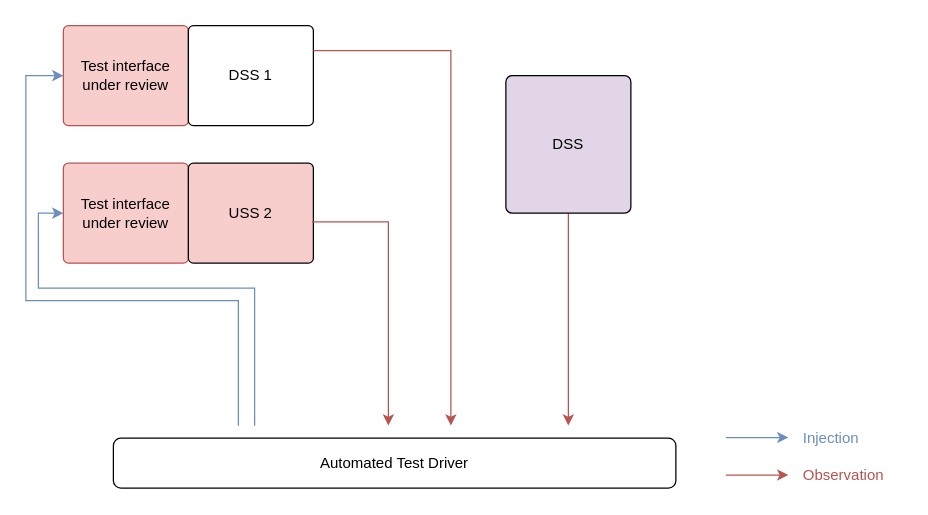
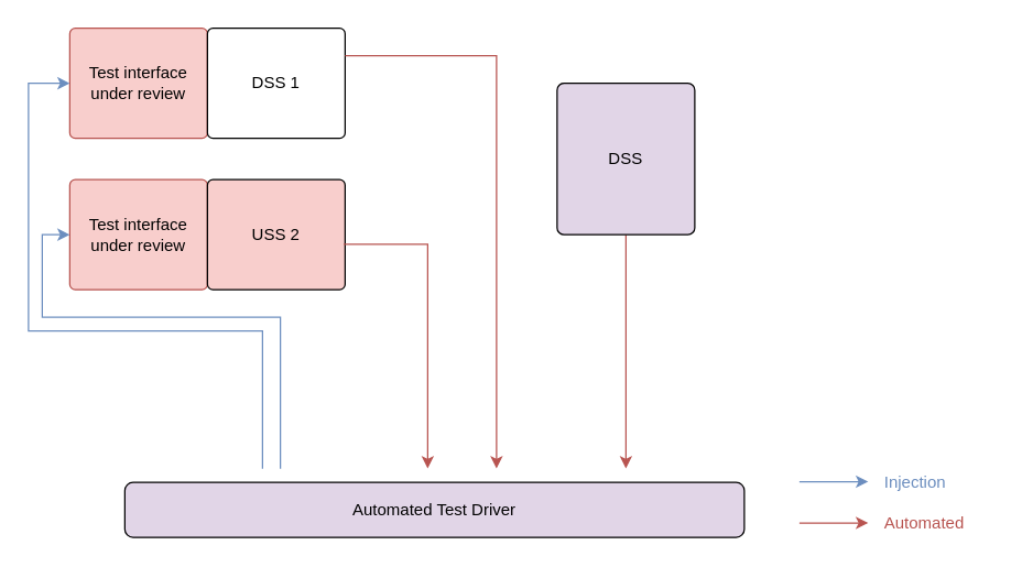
  <mxCell id="0" />
  <mxCell id="1" parent="0" />
  <mxCell id="2" value="Test interface under review" style="rounded=1;whiteSpace=wrap;html=1;sketch=0;arcSize=5;fillColor=#f8cecc;strokeColor=#b85450;" parent="1" vertex="1"><mxGeometry x="50" y="20" width="100" height="80" as="geometry" /></mxCell>
  <mxCell id="3" value="DSS 1" style="rounded=1;whiteSpace=wrap;html=1;sketch=0;arcSize=5;" parent="1" vertex="1"><mxGeometry x="150" y="20" width="100" height="80" as="geometry" /></mxCell>
  <mxCell id="4" style="edgeStyle=orthogonalEdgeStyle;rounded=0;orthogonalLoop=1;jettySize=auto;html=1;entryX=0;entryY=0.5;entryDx=0;entryDy=0;fillColor=#dae8fc;strokeColor=#6c8ebf;" parent="1" target="2" edge="1"><mxGeometry relative="1" as="geometry"><mxPoint x="190" y="340" as="sourcePoint" /><Array as="points"><mxPoint x="190" y="340" /><mxPoint x="190" y="240" /><mxPoint x="20" y="240" /><mxPoint x="20" y="60" /></Array></mxGeometry></mxCell>
  <mxCell id="5" value="Test interface under review" style="rounded=1;whiteSpace=wrap;html=1;sketch=0;arcSize=5;fillColor=#f8cecc;strokeColor=#b85450;" parent="1" vertex="1"><mxGeometry x="50" y="130" width="100" height="80" as="geometry" /></mxCell>
  <mxCell id="6" value="USS 2" style="rounded=1;whiteSpace=wrap;html=1;sketch=0;arcSize=5;fillColor=#f8cecc;" parent="1" vertex="1"><mxGeometry x="150" y="130" width="100" height="80" as="geometry" /></mxCell>
  <mxCell id="7" style="edgeStyle=orthogonalEdgeStyle;rounded=0;orthogonalLoop=1;jettySize=auto;html=1;entryX=0.5;entryY=1;entryDx=0;entryDy=0;fillColor=#f8cecc;strokeColor=#b85450;startArrow=classic;startFill=1;endArrow=none;endFill=0;" edge="1" parent="1" target="10"><mxGeometry relative="1" as="geometry"><mxPoint x="454" y="340" as="sourcePoint" /><Array as="points"><mxPoint x="454" y="270" /><mxPoint x="454" y="270" /></Array></mxGeometry></mxCell>
  <mxCell id="8" style="edgeStyle=orthogonalEdgeStyle;rounded=0;orthogonalLoop=1;jettySize=auto;html=1;entryX=0.99;entryY=0.588;entryDx=0;entryDy=0;fillColor=#f8cecc;strokeColor=#b85450;startArrow=classic;startFill=1;endArrow=none;endFill=0;entryPerimeter=0;" edge="1" parent="1" target="6"><mxGeometry relative="1" as="geometry"><mxPoint x="310" y="340" as="sourcePoint" /><Array as="points"><mxPoint x="310" y="177" /></Array></mxGeometry></mxCell>
  <mxCell id="9" style="edgeStyle=orthogonalEdgeStyle;rounded=0;orthogonalLoop=1;jettySize=auto;html=1;entryX=1;entryY=0.25;entryDx=0;entryDy=0;fillColor=#f8cecc;strokeColor=#b85450;startArrow=classic;startFill=1;endArrow=none;endFill=0;" edge="1" parent="1" target="3"><mxGeometry relative="1" as="geometry"><mxPoint x="360" y="340" as="sourcePoint" /><Array as="points"><mxPoint x="360" y="330" /><mxPoint x="360" y="40" /></Array></mxGeometry></mxCell>
  <mxCell id="10" value="DSS" style="rounded=1;whiteSpace=wrap;html=1;sketch=0;arcSize=5;fillColor=#e1d5e7;" vertex="1" parent="1"><mxGeometry x="404" y="60" width="100" height="110" as="geometry" /></mxCell>
  <mxCell id="11" style="edgeStyle=orthogonalEdgeStyle;rounded=0;orthogonalLoop=1;jettySize=auto;html=1;fillColor=#f8cecc;strokeColor=#b85450;" edge="1" parent="1"><mxGeometry relative="1" as="geometry"><mxPoint x="580" y="379.5" as="sourcePoint" /><mxPoint x="630" y="379.5" as="targetPoint" /></mxGeometry></mxCell>
- <mxCell id="12" value="Observation" style="text;html=1;align=left;verticalAlign=middle;resizable=0;points=[];autosize=1;fontColor=#B85450;" vertex="1" parent="1"><mxGeometry x="640" y="370" width="80" height="20" as="geometry" /></mxCell>
+ <mxCell id="12" value="Automated" style="text;html=1;align=left;verticalAlign=middle;resizable=0;points=[];autosize=1;fontColor=#B85450;" vertex="1" parent="1"><mxGeometry x="640" y="370" width="80" height="20" as="geometry" /></mxCell>
  <mxCell id="13" style="edgeStyle=orthogonalEdgeStyle;rounded=0;orthogonalLoop=1;jettySize=auto;html=1;entryX=0;entryY=0.5;entryDx=0;entryDy=0;fillColor=#dae8fc;strokeColor=#6c8ebf;" edge="1" parent="1" target="5"><mxGeometry relative="1" as="geometry"><mxPoint x="203" y="340" as="sourcePoint" /><mxPoint x="60" y="70" as="targetPoint" /><Array as="points"><mxPoint x="203" y="230" /><mxPoint x="30" y="230" /><mxPoint x="30" y="170" /></Array></mxGeometry></mxCell>
  <mxCell id="14" value="Injection" style="text;html=1;align=left;verticalAlign=middle;resizable=0;points=[];autosize=1;fontColor=#6C8EBF;" vertex="1" parent="1"><mxGeometry x="640" y="340" width="60" height="20" as="geometry" /></mxCell>
  <mxCell id="15" style="edgeStyle=orthogonalEdgeStyle;rounded=0;orthogonalLoop=1;jettySize=auto;html=1;fillColor=#dae8fc;strokeColor=#6c8ebf;" edge="1" parent="1"><mxGeometry relative="1" as="geometry"><mxPoint x="580" y="349.5" as="sourcePoint" /><mxPoint x="630" y="349.5" as="targetPoint" /></mxGeometry></mxCell>
- <mxCell id="16" value="Automated Test Driver" style="rounded=1;whiteSpace=wrap;html=1;sketch=0;align=center;" vertex="1" parent="1"><mxGeometry x="90" y="350" width="450" height="40" as="geometry" /></mxCell>
+ <mxCell id="16" value="Automated Test Driver" style="rounded=1;whiteSpace=wrap;html=1;sketch=0;align=center;fillColor=#e1d5e7;" vertex="1" parent="1"><mxGeometry x="90" y="350" width="450" height="40" as="geometry" /></mxCell>
